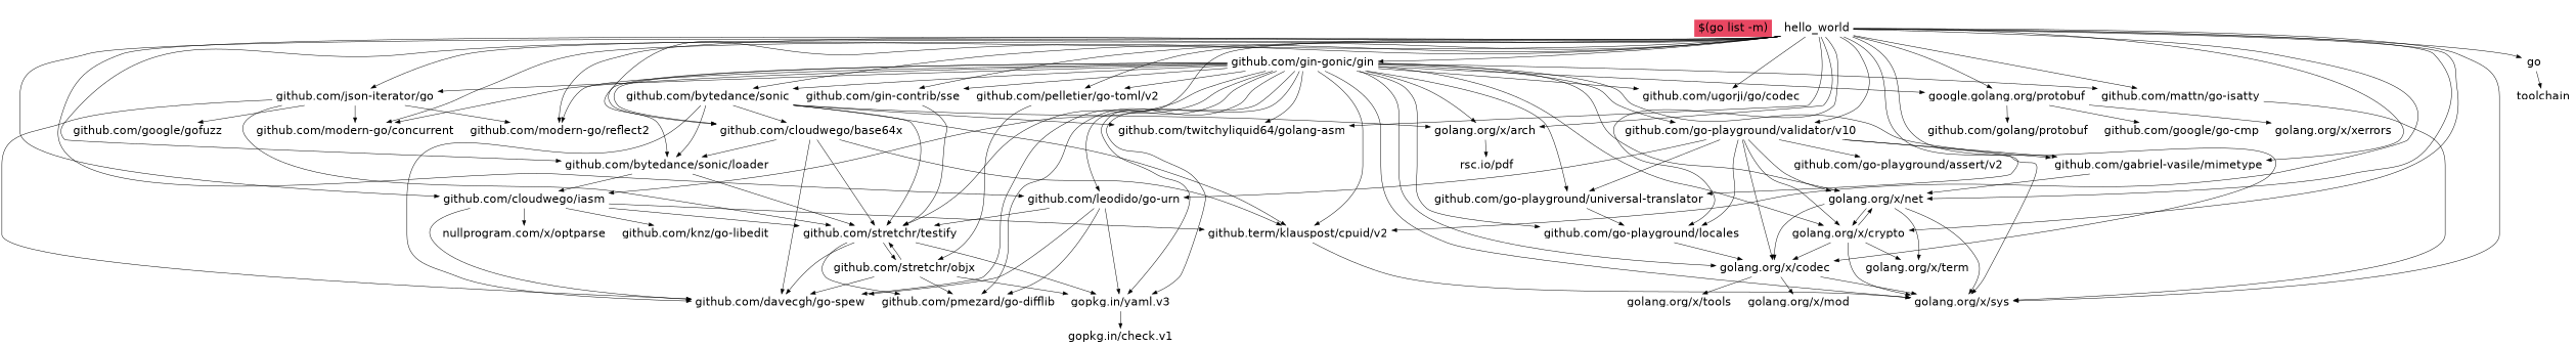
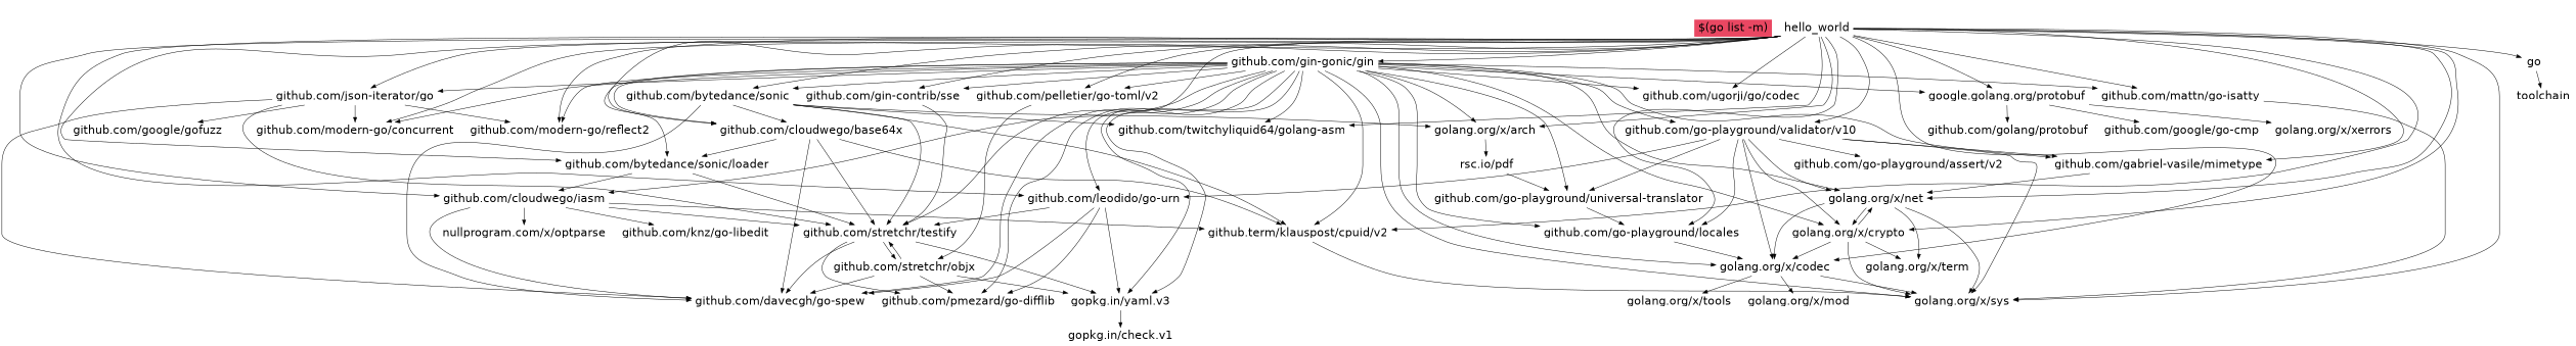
  digraph {
    root="$(go list -m)"
    node [fontname=Helvetica fontsize=24 shape=plaintext]
    "$(go list -m)" [fillcolor="#E94762" style=filled]
    "github.com/bytedance/sonic"
    "github.com/bytedance/sonic/loader"
    "github.com/cloudwego/base64x"
    "github.com/davecgh/go-spew"
    n6 [label="github.term/klauspost/cpuid/v2"]
    "github.com/stretchr/testify"
    "github.com/twitchyliquid64/golang-asm"
    "golang.org/x/arch"
    "github.com/cloudwego/iasm"
    "golang.org/x/sys"
    "github.com/pmezard/go-difflib"
    "gopkg.in/yaml.v3"
    "github.com/stretchr/objx"
    "rsc.io/pdf"
    "github.com/knz/go-libedit"
    "nullprogram.com/x/optparse"
    "gopkg.in/check.v1"
    "github.com/gabriel-vasile/mimetype"
    "golang.org/x/net"
    "golang.org/x/crypto"
    n22 [label="golang.org/x/codec"]
    "golang.org/x/term"
    "golang.org/x/mod"
    "golang.org/x/tools"
    "github.com/gin-contrib/sse"
    "github.com/gin-gonic/gin"
    "github.com/go-playground/locales"
    "github.com/go-playground/universal-translator"
    "github.com/go-playground/validator/v10"
    "github.com/json-iterator/go"
    "github.com/leodido/go-urn"
    "github.com/mattn/go-isatty"
    "github.com/modern-go/concurrent"
    "github.com/modern-go/reflect2"
    "github.com/pelletier/go-toml/v2"
    "github.com/ugorji/go/codec"
    "google.golang.org/protobuf"
    "github.com/go-playground/assert/v2"
    "github.com/google/gofuzz"
    "github.com/golang/protobuf"
    "github.com/google/go-cmp"
    "golang.org/x/xerrors"
    go
    toolchain
    hello_world
-   "github.com/bytedance/sonic" -> "github.com/bytedance/sonic/loader"
    "github.com/bytedance/sonic" -> "github.com/cloudwego/base64x"
    "github.com/bytedance/sonic" -> "github.com/davecgh/go-spew"
    "github.com/bytedance/sonic" -> n6
    "github.com/bytedance/sonic" -> "github.com/stretchr/testify"
    "github.com/bytedance/sonic" -> "github.com/twitchyliquid64/golang-asm"
    "github.com/bytedance/sonic" -> "golang.org/x/arch"
    "github.com/bytedance/sonic/loader" -> "github.com/stretchr/testify"
    "github.com/bytedance/sonic/loader" -> "github.com/cloudwego/iasm"
    "github.com/cloudwego/base64x" -> "github.com/bytedance/sonic/loader"
    "github.com/cloudwego/base64x" -> "github.com/davecgh/go-spew"
    "github.com/cloudwego/base64x" -> n6
    "github.com/cloudwego/base64x" -> "github.com/stretchr/testify"
    n6 -> "golang.org/x/sys"
    "github.com/stretchr/testify" -> "github.com/davecgh/go-spew"
    "github.com/stretchr/testify" -> "github.com/pmezard/go-difflib"
    "github.com/stretchr/testify" -> "gopkg.in/yaml.v3"
    "github.com/stretchr/testify" -> "github.com/stretchr/objx"
    "golang.org/x/arch" -> "rsc.io/pdf"
    "github.com/cloudwego/iasm" -> "github.com/davecgh/go-spew"
    "github.com/cloudwego/iasm" -> n6
    "github.com/cloudwego/iasm" -> "github.com/stretchr/testify"
    "github.com/cloudwego/iasm" -> "github.com/knz/go-libedit"
    "github.com/cloudwego/iasm" -> "nullprogram.com/x/optparse"
    "gopkg.in/yaml.v3" -> "gopkg.in/check.v1"
    "github.com/stretchr/objx" -> "github.com/davecgh/go-spew"
    "github.com/stretchr/objx" -> "github.com/stretchr/testify"
    "github.com/stretchr/objx" -> "github.com/pmezard/go-difflib"
    "github.com/stretchr/objx" -> "gopkg.in/yaml.v3"
    "github.com/gabriel-vasile/mimetype" -> "golang.org/x/net"
    "golang.org/x/net" -> "golang.org/x/sys"
    "golang.org/x/net" -> "golang.org/x/crypto"
    "golang.org/x/net" -> n22
    "golang.org/x/net" -> "golang.org/x/term"
    "golang.org/x/crypto" -> "golang.org/x/sys"
    "golang.org/x/crypto" -> "golang.org/x/net"
    "golang.org/x/crypto" -> n22
    "golang.org/x/crypto" -> "golang.org/x/term"
    n22 -> "golang.org/x/sys"
    n22 -> "golang.org/x/mod"
    n22 -> "golang.org/x/tools"
    "github.com/gin-contrib/sse" -> "github.com/stretchr/testify"
    "github.com/gin-gonic/gin" -> "github.com/bytedance/sonic"
    "github.com/gin-gonic/gin" -> "github.com/bytedance/sonic/loader"
    "github.com/gin-gonic/gin" -> "github.com/cloudwego/base64x"
    "github.com/gin-gonic/gin" -> "github.com/davecgh/go-spew"
    "github.com/gin-gonic/gin" -> n6
    "github.com/gin-gonic/gin" -> "github.com/stretchr/testify"
    "github.com/gin-gonic/gin" -> "github.com/twitchyliquid64/golang-asm"
    "github.com/gin-gonic/gin" -> "golang.org/x/arch"
    "github.com/gin-gonic/gin" -> "github.com/cloudwego/iasm"
    "github.com/gin-gonic/gin" -> "golang.org/x/sys"
    "github.com/gin-gonic/gin" -> "github.com/pmezard/go-difflib"
    "github.com/gin-gonic/gin" -> "gopkg.in/yaml.v3"
    "github.com/gin-gonic/gin" -> "github.com/gabriel-vasile/mimetype"
    "github.com/gin-gonic/gin" -> "golang.org/x/net"
    "github.com/gin-gonic/gin" -> "golang.org/x/crypto"
    "github.com/gin-gonic/gin" -> n22
    "github.com/gin-gonic/gin" -> "github.com/gin-contrib/sse"
    "github.com/gin-gonic/gin" -> "github.com/go-playground/locales"
    "github.com/gin-gonic/gin" -> "github.com/go-playground/universal-translator"
    "github.com/gin-gonic/gin" -> "github.com/go-playground/validator/v10"
    "github.com/gin-gonic/gin" -> "github.com/json-iterator/go"
    "github.com/gin-gonic/gin" -> "github.com/leodido/go-urn"
    "github.com/gin-gonic/gin" -> "github.com/mattn/go-isatty"
    "github.com/gin-gonic/gin" -> "github.com/modern-go/concurrent"
    "github.com/gin-gonic/gin" -> "github.com/modern-go/reflect2"
    "github.com/gin-gonic/gin" -> "github.com/pelletier/go-toml/v2"
    "github.com/gin-gonic/gin" -> "github.com/ugorji/go/codec"
    "github.com/gin-gonic/gin" -> "google.golang.org/protobuf"
    "github.com/go-playground/locales" -> n22
    "github.com/go-playground/universal-translator" -> "github.com/go-playground/locales"
    "github.com/go-playground/validator/v10" -> "golang.org/x/sys"
    "github.com/go-playground/validator/v10" -> "github.com/gabriel-vasile/mimetype"
    "github.com/go-playground/validator/v10" -> "golang.org/x/net"
    "github.com/go-playground/validator/v10" -> "golang.org/x/crypto"
    "github.com/go-playground/validator/v10" -> n22
    "github.com/go-playground/validator/v10" -> "github.com/go-playground/locales"
    "github.com/go-playground/validator/v10" -> "github.com/go-playground/universal-translator"
    "github.com/go-playground/validator/v10" -> "github.com/leodido/go-urn"
    "github.com/go-playground/validator/v10" -> "github.com/go-playground/assert/v2"
    "github.com/json-iterator/go" -> "github.com/davecgh/go-spew"
    "github.com/json-iterator/go" -> "github.com/stretchr/testify"
    "github.com/json-iterator/go" -> "github.com/modern-go/concurrent"
    "github.com/json-iterator/go" -> "github.com/modern-go/reflect2"
    "github.com/json-iterator/go" -> "github.com/google/gofuzz"
    "github.com/leodido/go-urn" -> "github.com/davecgh/go-spew"
    "github.com/leodido/go-urn" -> "github.com/stretchr/testify"
    "github.com/leodido/go-urn" -> "github.com/pmezard/go-difflib"
    "github.com/leodido/go-urn" -> "gopkg.in/yaml.v3"
    "github.com/mattn/go-isatty" -> "golang.org/x/sys"
    "github.com/pelletier/go-toml/v2" -> "github.com/stretchr/objx"
    "google.golang.org/protobuf" -> "github.com/golang/protobuf"
    "google.golang.org/protobuf" -> "github.com/google/go-cmp"
    "google.golang.org/protobuf" -> "golang.org/x/xerrors"
    go -> toolchain
    hello_world -> "github.com/bytedance/sonic"
    hello_world -> "github.com/bytedance/sonic/loader"
    hello_world -> "github.com/cloudwego/base64x"
    hello_world -> n6
    hello_world -> "github.com/twitchyliquid64/golang-asm"
    hello_world -> "golang.org/x/arch"
    hello_world -> "github.com/cloudwego/iasm"
    hello_world -> "golang.org/x/sys"
    hello_world -> "gopkg.in/yaml.v3"
    hello_world -> "github.com/gabriel-vasile/mimetype"
    hello_world -> "golang.org/x/net"
    hello_world -> "golang.org/x/crypto"
    hello_world -> n22
    hello_world -> "github.com/gin-contrib/sse"
    hello_world -> "github.com/gin-gonic/gin"
    hello_world -> "github.com/go-playground/locales"
-   hello_world -> "github.com/go-playground/universal-translator"
+   "rsc.io/pdf" -> "github.com/go-playground/universal-translator"
    hello_world -> "github.com/go-playground/validator/v10"
    hello_world -> "github.com/json-iterator/go"
    hello_world -> "github.com/leodido/go-urn"
    hello_world -> "github.com/mattn/go-isatty"
    hello_world -> "github.com/modern-go/concurrent"
    hello_world -> "github.com/modern-go/reflect2"
    hello_world -> "github.com/pelletier/go-toml/v2"
    hello_world -> "github.com/ugorji/go/codec"
    hello_world -> "google.golang.org/protobuf"
    hello_world -> go
  }
